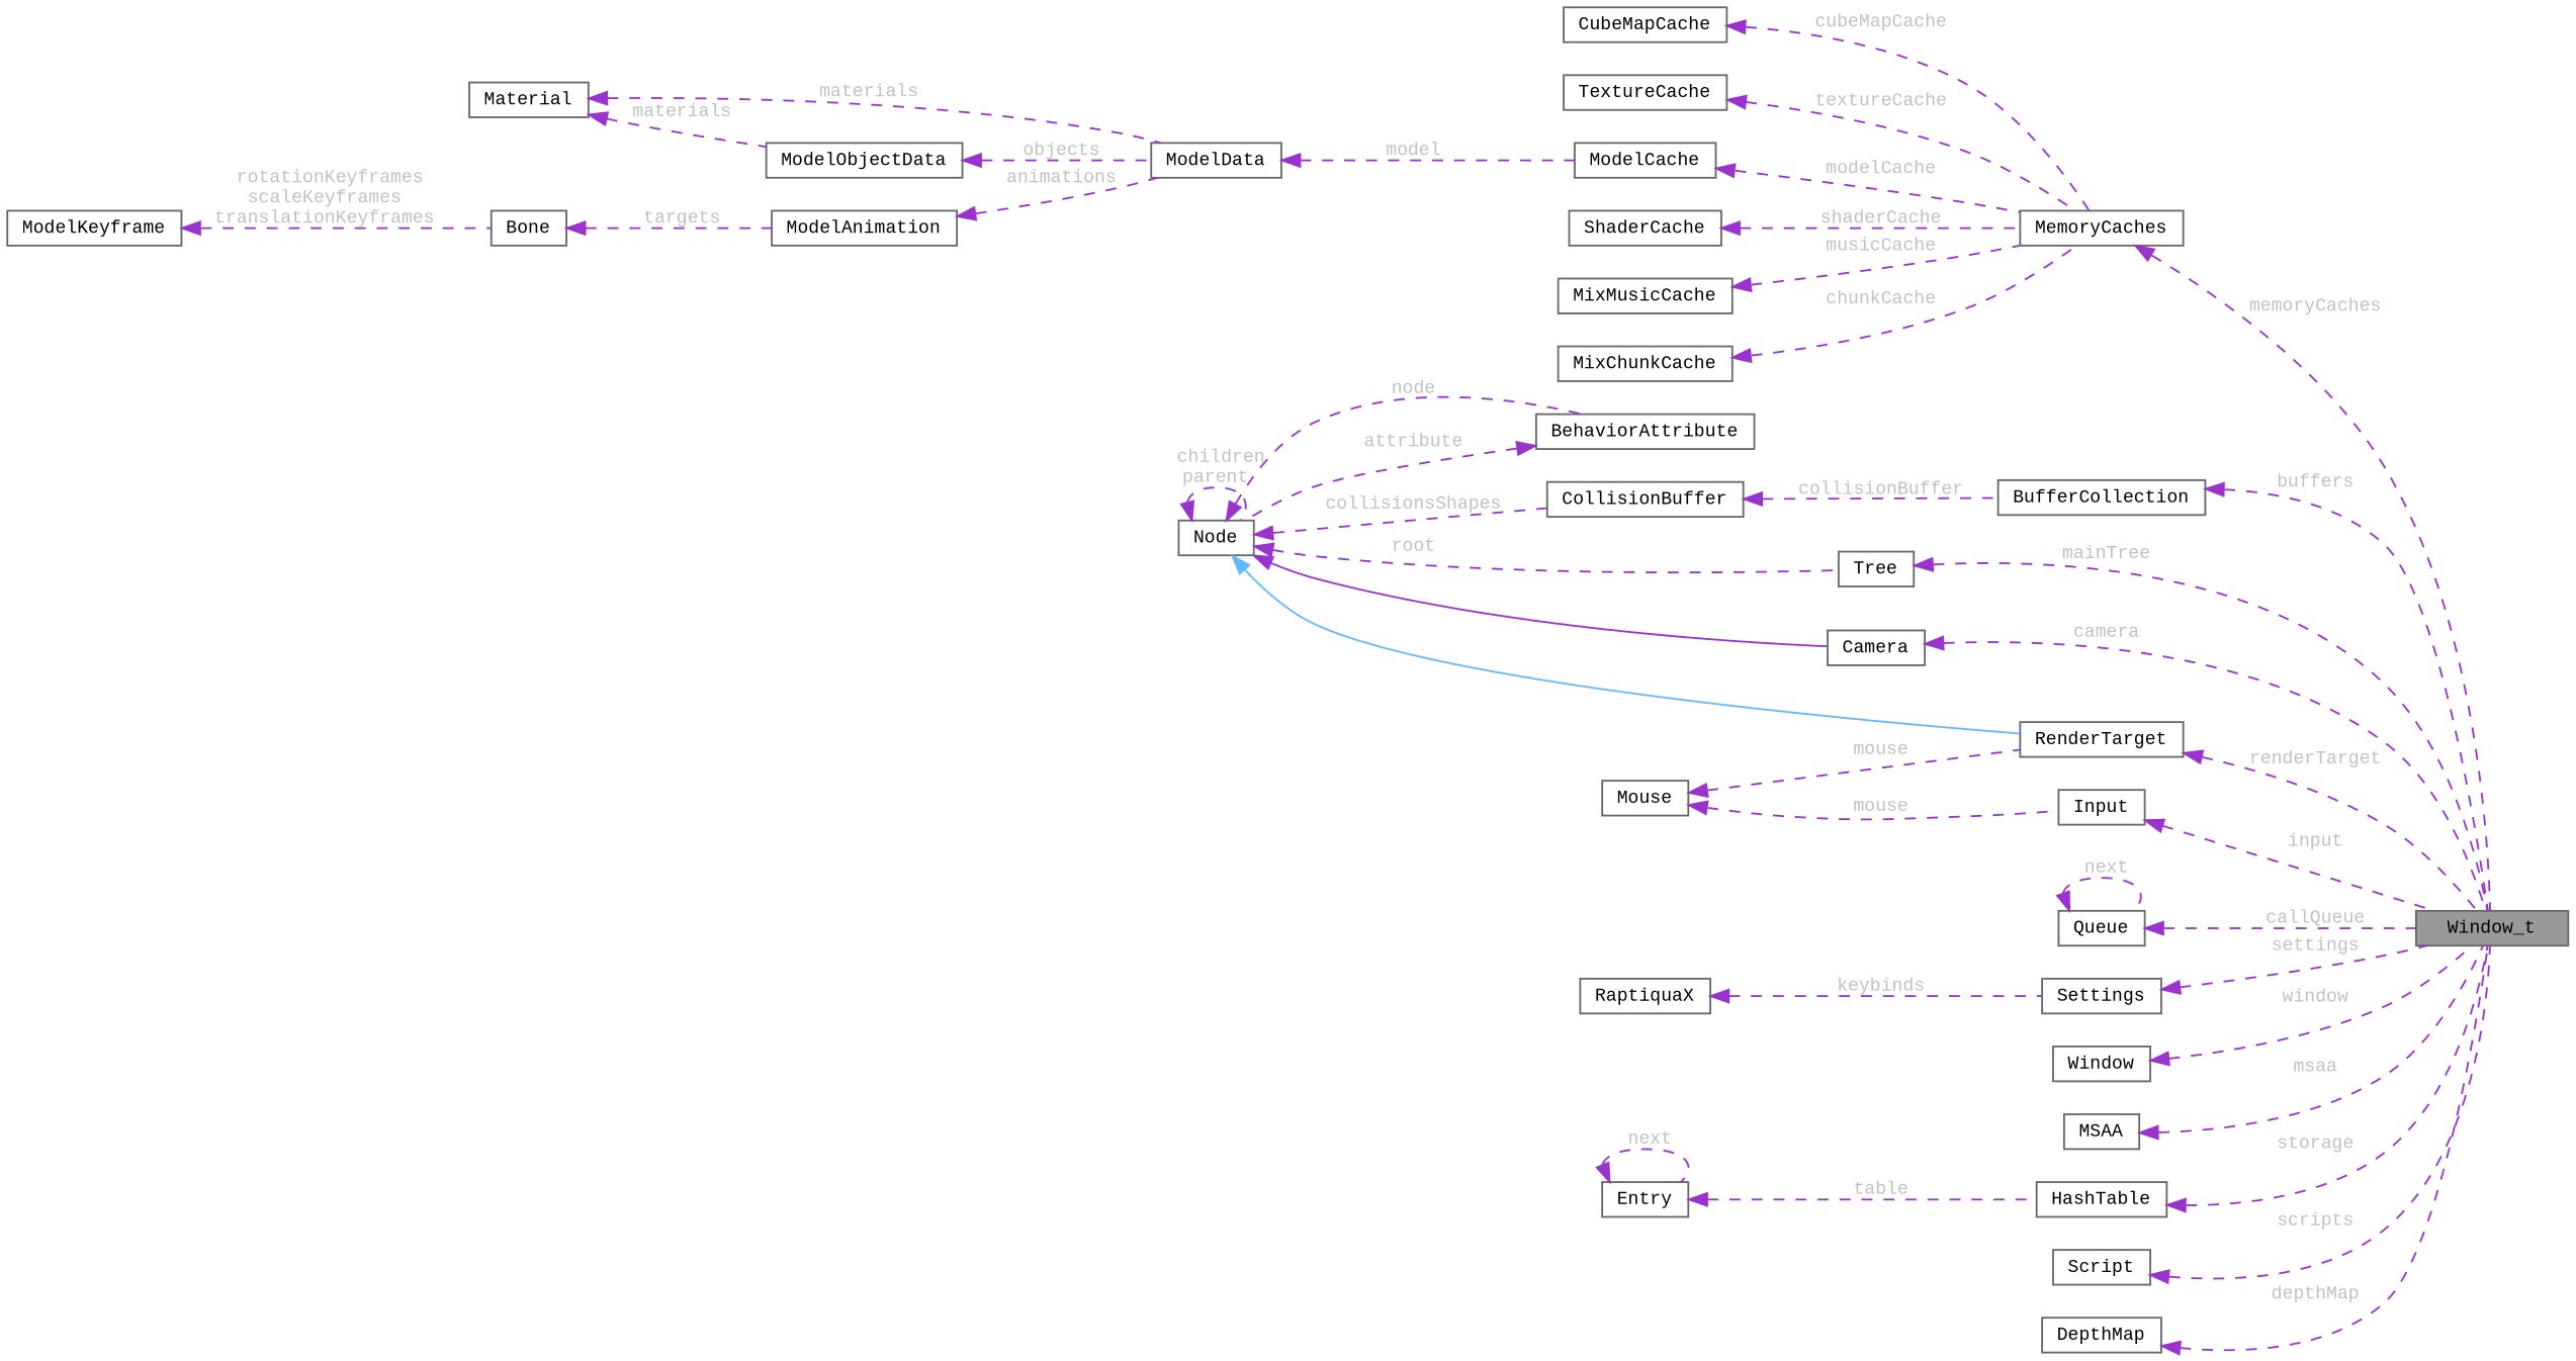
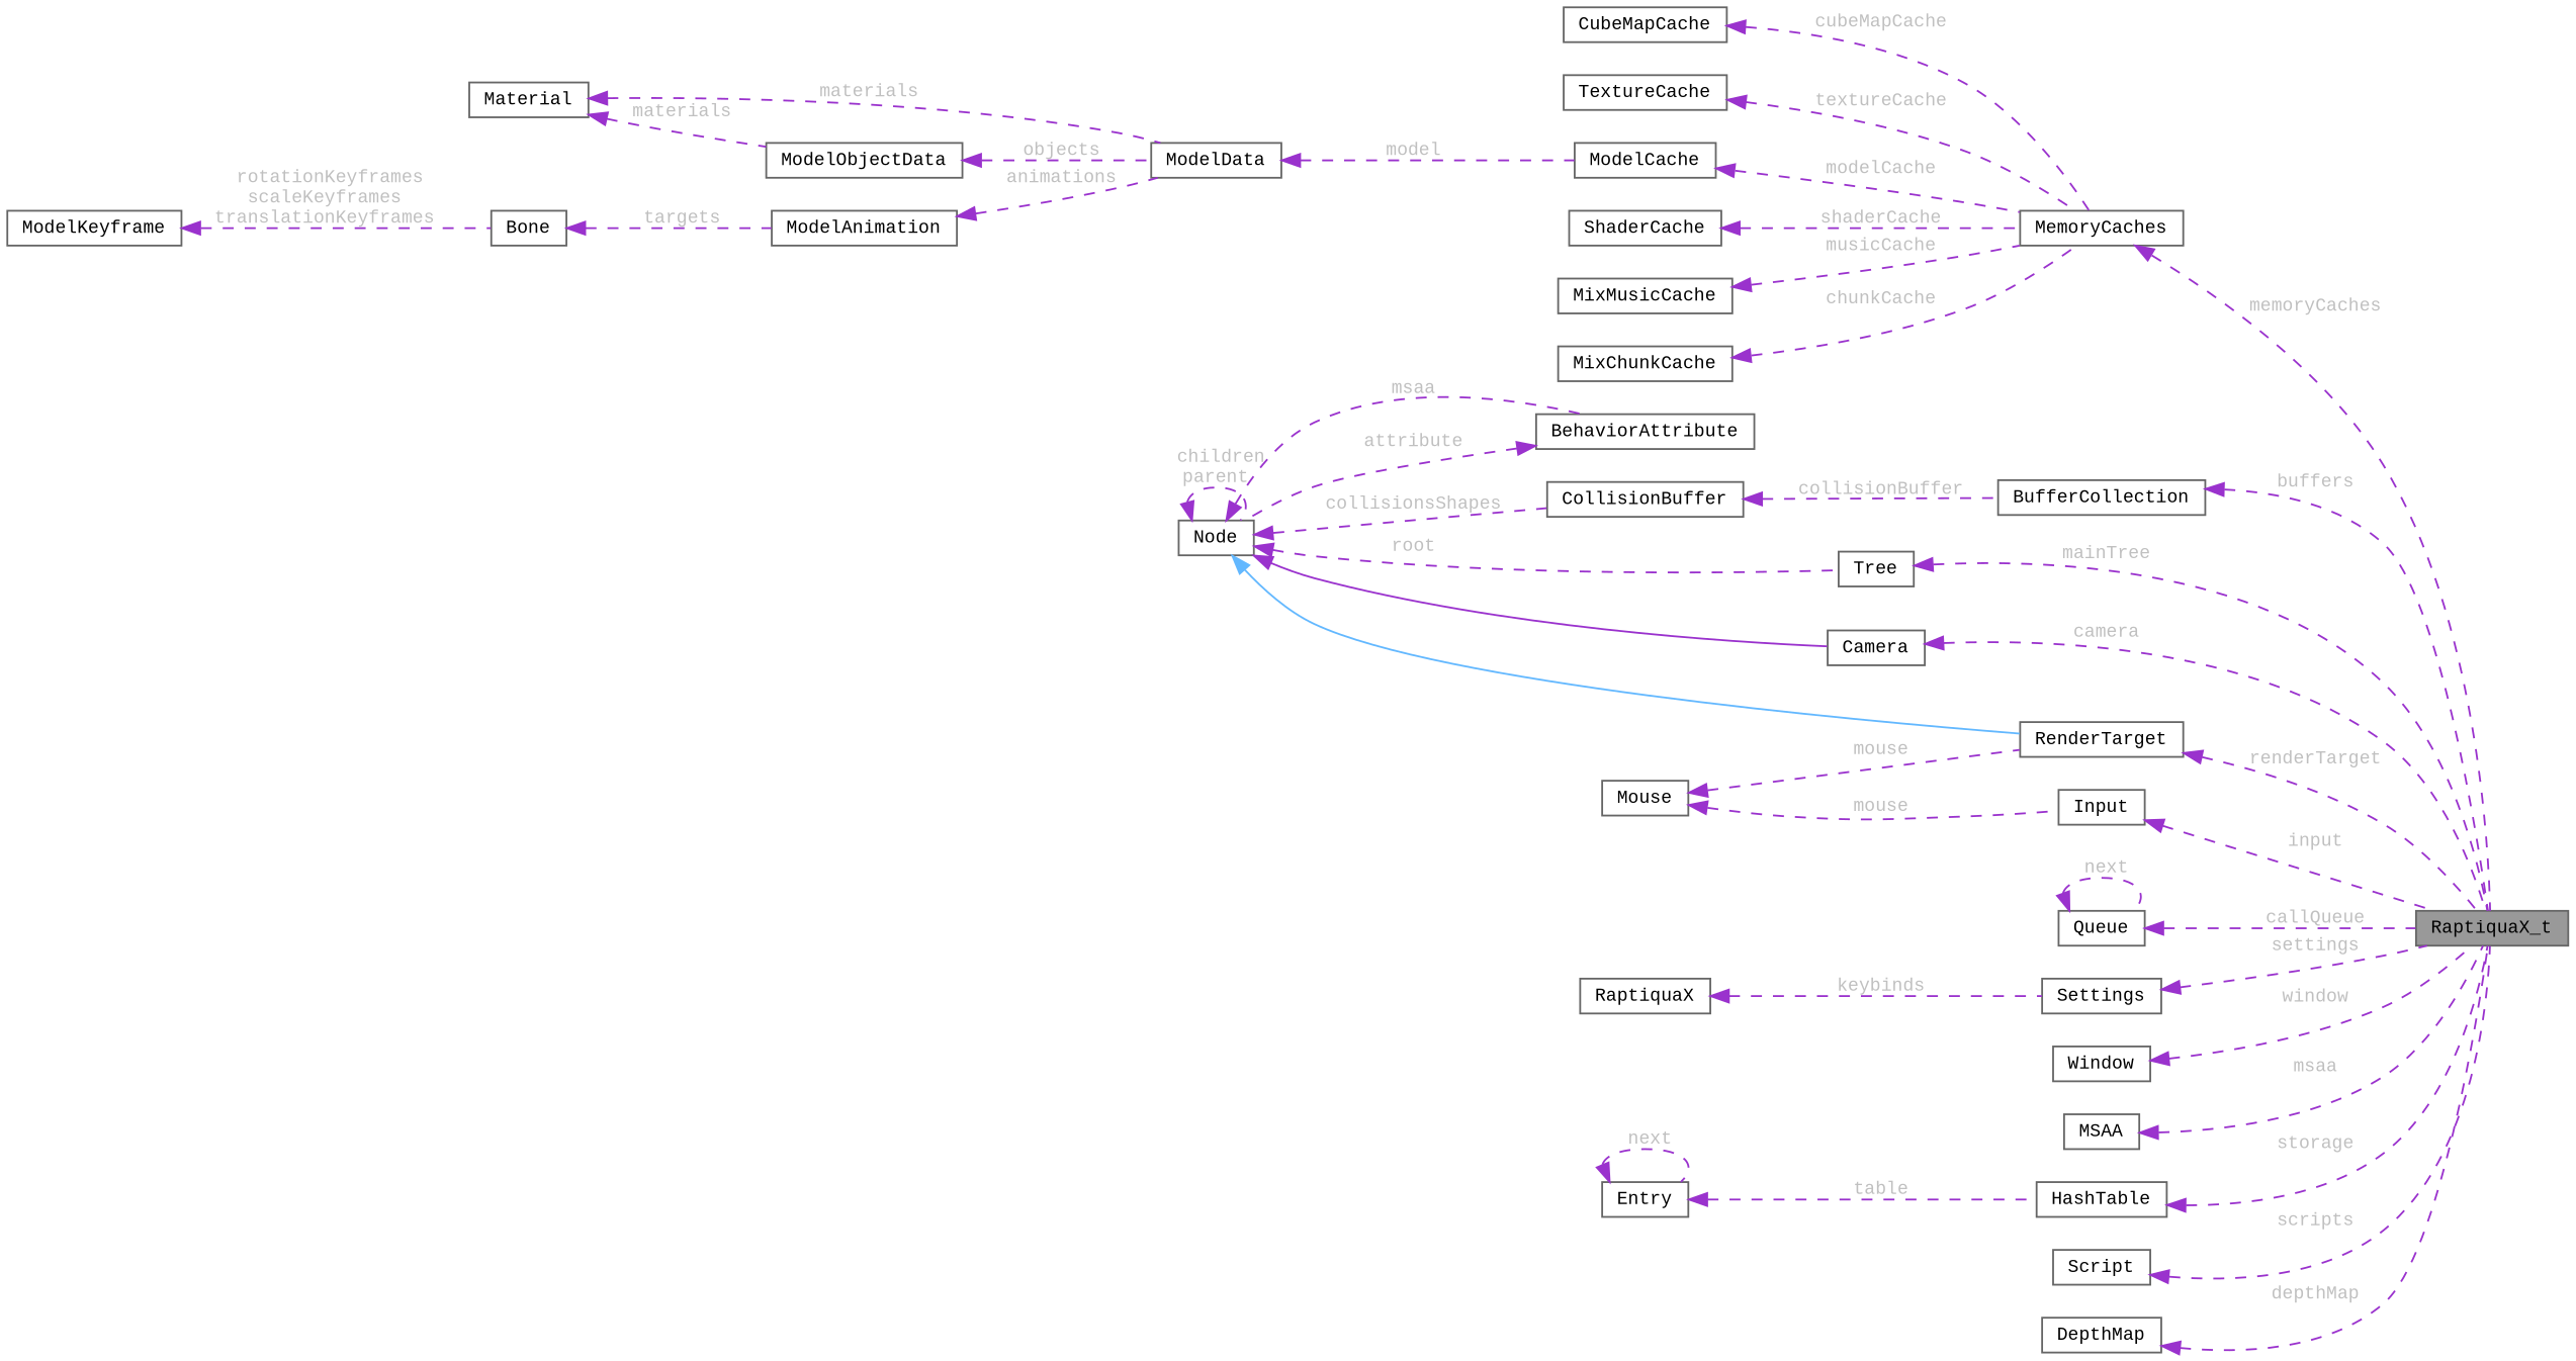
  digraph {
    fontname="Liberation Mono"
    rankdir=LR
    node [color=gray40 fillcolor=white fontname="Liberation Mono" fontsize=10 shape=box style=filled]
    edge [color=darkorchid3 dir=back fontcolor=grey fontname="Liberation Mono" fontsize=10 labelfontname=Helvetica labelfontsize=10 style=dashed]
-   n1 [fillcolor=grey60 fontcolor=black height=0.2 label=Window_t width=0.4]
+   n1 [fillcolor=grey60 fontcolor=black height=0.2 label=RaptiquaX_t width=0.4]
    n2 [height=0.2 label=MemoryCaches width=0.4]
    n3 [height=0.2 label=CubeMapCache width=0.4]
    n4 [height=0.2 label=TextureCache width=0.4]
    n5 [height=0.2 label=ModelCache width=0.4]
    n6 [height=0.2 label=ModelData width=0.4]
    n7 [height=0.2 label=Material width=0.4]
    n8 [height=0.2 label=ModelObjectData width=0.4]
    n9 [height=0.2 label=ModelAnimation width=0.4]
    n10 [height=0.2 label=Bone width=0.4]
    n11 [height=0.2 label=ModelKeyframe width=0.4]
    n12 [height=0.2 label=ShaderCache width=0.4]
    n13 [height=0.2 label=MixMusicCache width=0.4]
    n14 [height=0.2 label=MixChunkCache width=0.4]
    n15 [height=0.2 label=BufferCollection width=0.4]
    n16 [height=0.2 label="Node" width=0.4]
    n17 [height=0.2 label=BehaviorAttribute width=0.4]
    n18 [height=0.2 label=CollisionBuffer width=0.4]
    n19 [height=0.2 label=Tree width=0.4]
    n20 [height=0.2 label=Camera width=0.4]
    n21 [height=0.2 label=RenderTarget width=0.4]
    n22 [height=0.2 label=Queue width=0.4]
    n23 [height=0.2 label=Input width=0.4]
    n24 [height=0.2 label=Mouse width=0.4]
    n25 [height=0.2 label=Settings width=0.4]
    n26 [height=0.2 label=RaptiquaX width=0.4]
    n27 [height=0.2 label=Window width=0.4]
    n28 [height=0.2 label=MSAA width=0.4]
    n29 [height=0.2 label=HashTable width=0.4]
    n30 [height=0.2 label=Entry width=0.4]
    n31 [height=0.2 label=Script width=0.4]
    n32 [height=0.2 label=DepthMap width=0.4]
    n2 -> n1 [label=" memoryCaches"]
    n3 -> n2 [label=" cubeMapCache"]
    n4 -> n2 [label=" textureCache"]
    n5 -> n2 [label=" modelCache"]
    n6 -> n5 [label=" model"]
    n7 -> n6 [label=" materials"]
    n7 -> n8 [label=" materials"]
    n8 -> n6 [label=" objects"]
    n9 -> n6 [label=" animations"]
    n10 -> n9 [label=" targets"]
    n11 -> n10 [label=" rotationKeyframes\nscaleKeyframes\ntranslationKeyframes"]
    n12 -> n2 [label=" shaderCache"]
    n13 -> n2 [label=" musicCache"]
    n14 -> n2 [label=" chunkCache"]
    n15 -> n1 [label=" buffers"]
    n16 -> n16 [label=" children\nparent"]
-   n16 -> n17 [label=" node"]
+   n16 -> n17 [label=" msaa"]
    n16 -> n18 [label=" collisionsShapes"]
    n16 -> n19 [label=" root"]
    n16 -> n20 [style=solid fontcolor=""]
    n16 -> n21 [color=steelblue1 style=solid fontcolor=""]
    n17 -> n16 [label=" attribute"]
    n18 -> n15 [label=" collisionBuffer"]
    n19 -> n1 [label=" mainTree"]
    n20 -> n1 [label=" camera"]
    n21 -> n1 [label=" renderTarget"]
    n22 -> n1 [label=" callQueue"]
    n22 -> n22 [label=" next"]
    n23 -> n1 [label=" input"]
    n24 -> n21 [label=" mouse"]
    n24 -> n23 [label=" mouse"]
    n25 -> n1 [label=" settings"]
    n26 -> n25 [label=" keybinds"]
    n27 -> n1 [label=" window"]
    n28 -> n1 [label=" msaa"]
    n29 -> n1 [label=" storage"]
    n30 -> n29 [label=" table"]
    n30 -> n30 [label=" next"]
    n31 -> n1 [label=" scripts"]
    n32 -> n1 [label=" depthMap"]
  }
